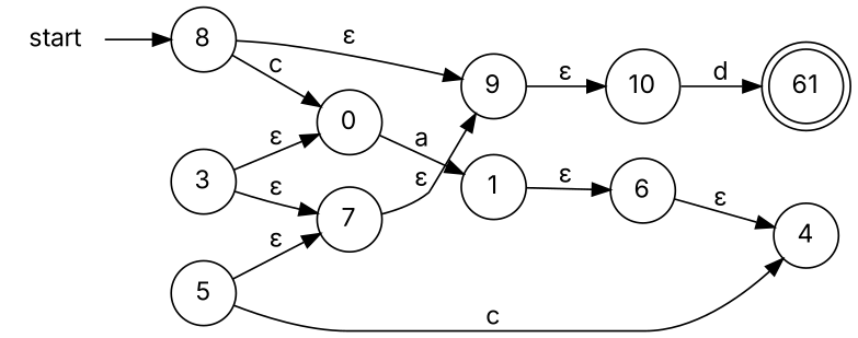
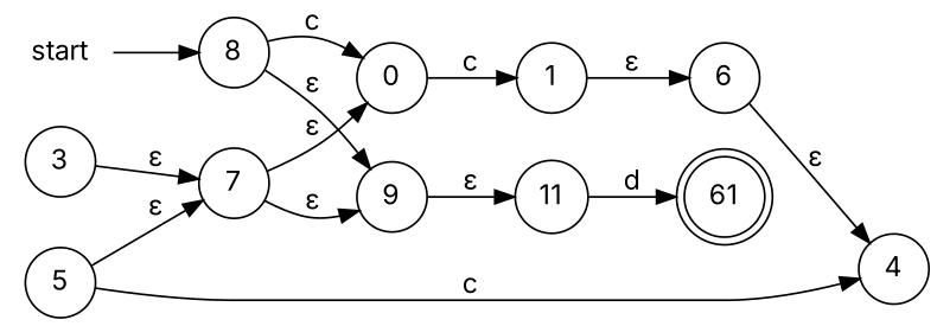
  digraph {
    fontname=Inter
    rankdir=LR
    node [fontname=Inter shape=circle]
    edge [fontname=Inter]
    start [shape=none]
    8
    0
    9
    1
-   10
+   10 [label=11]
    n7 [label=61 shape=doublecircle]
    6
    4
    3
    7
    5
    start -> 8
    8 -> 0 [label=c]
    8 -> 9 [label="ε"]
-   0 -> 1 [label=a]
+   0 -> 1 [label=c]
    9 -> 10 [label="ε"]
    1 -> 6 [label="ε"]
    10 -> n7 [label=d]
    6 -> 4 [label="ε"]
    3 -> 7 [label="ε"]
-   3 -> 0 [label="ε"]
+   7 -> 0 [label="ε"]
    7 -> 9 [label="ε"]
    5 -> 4 [label=c]
    5 -> 7 [label="ε"]
  }
